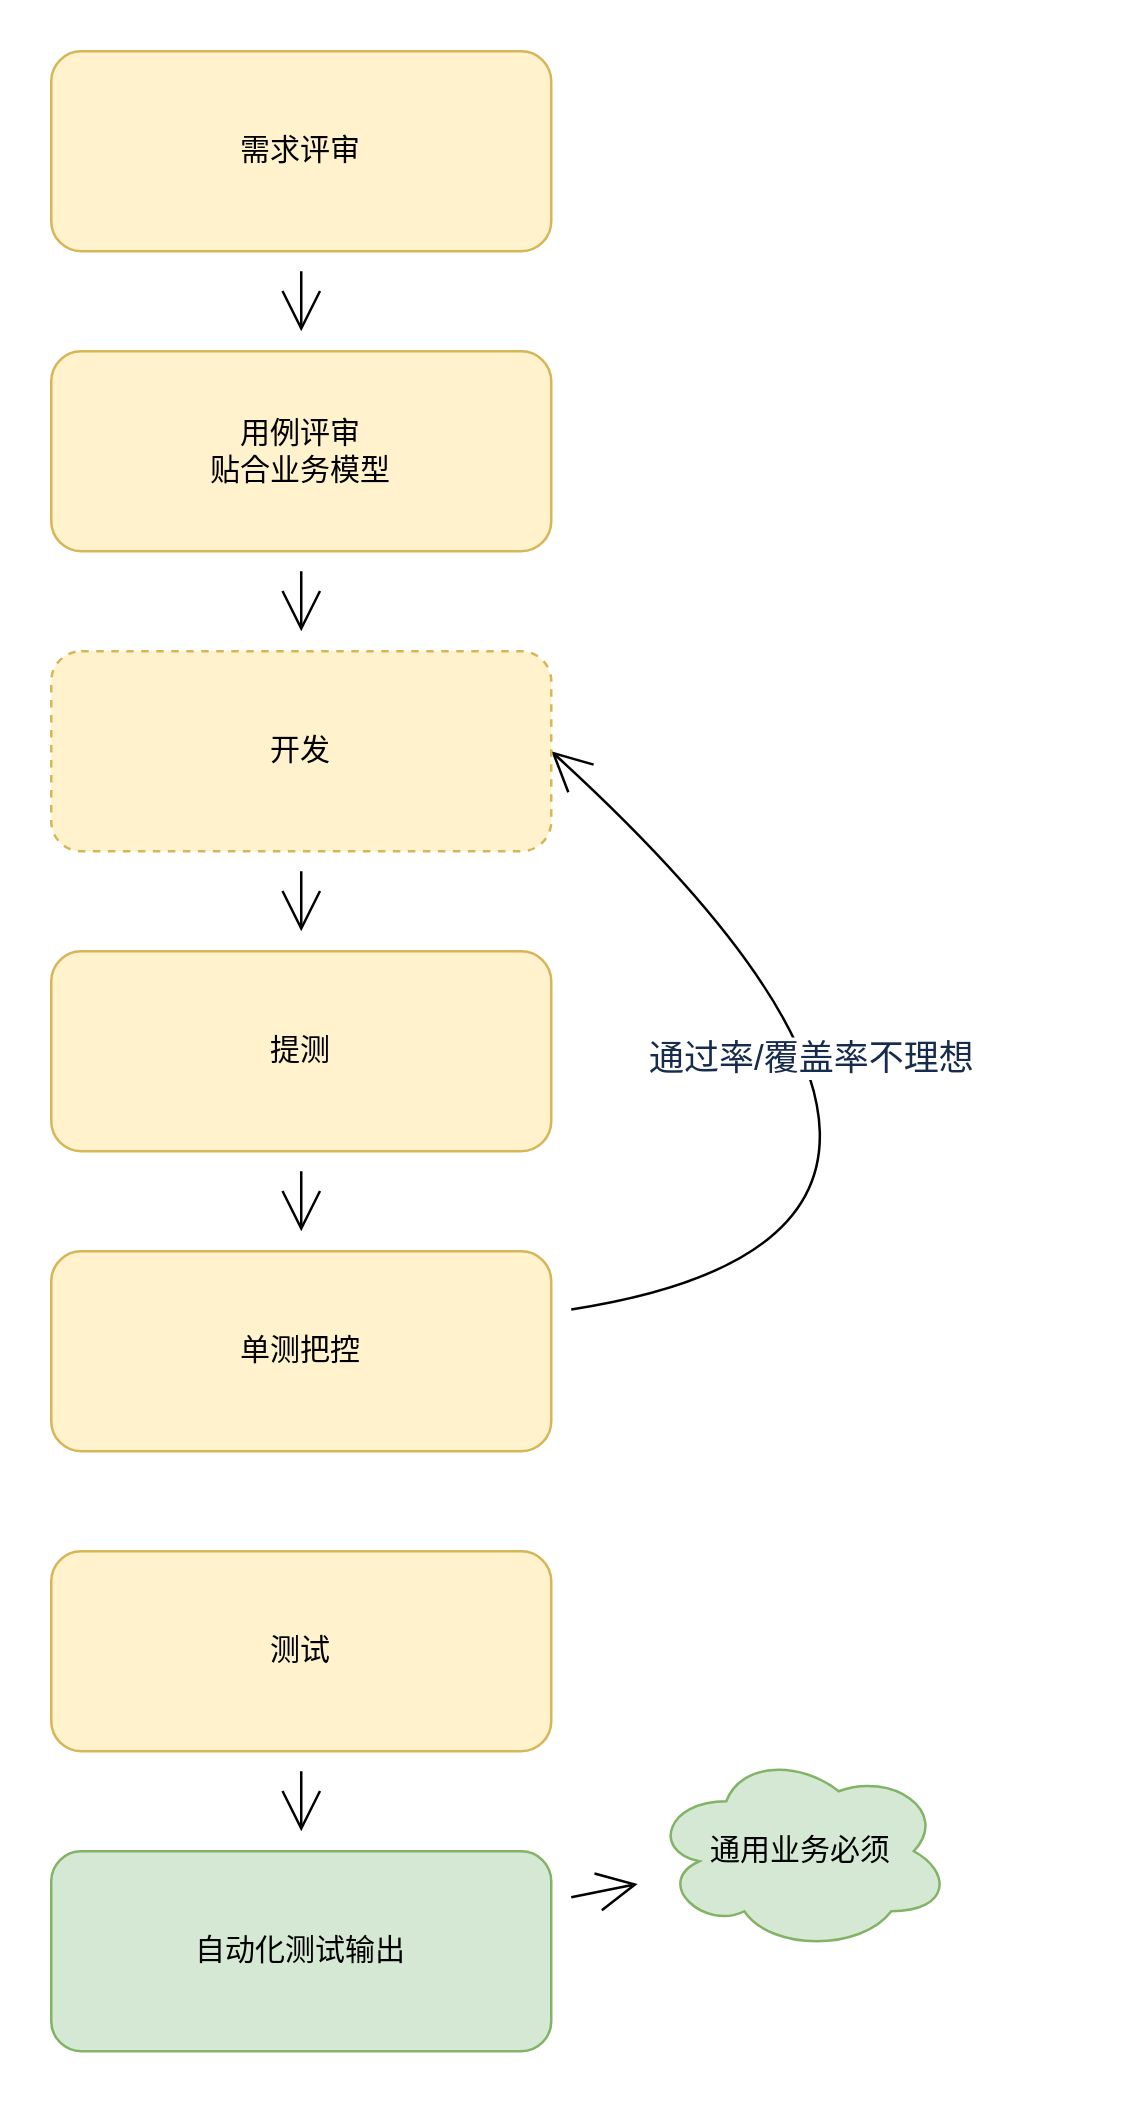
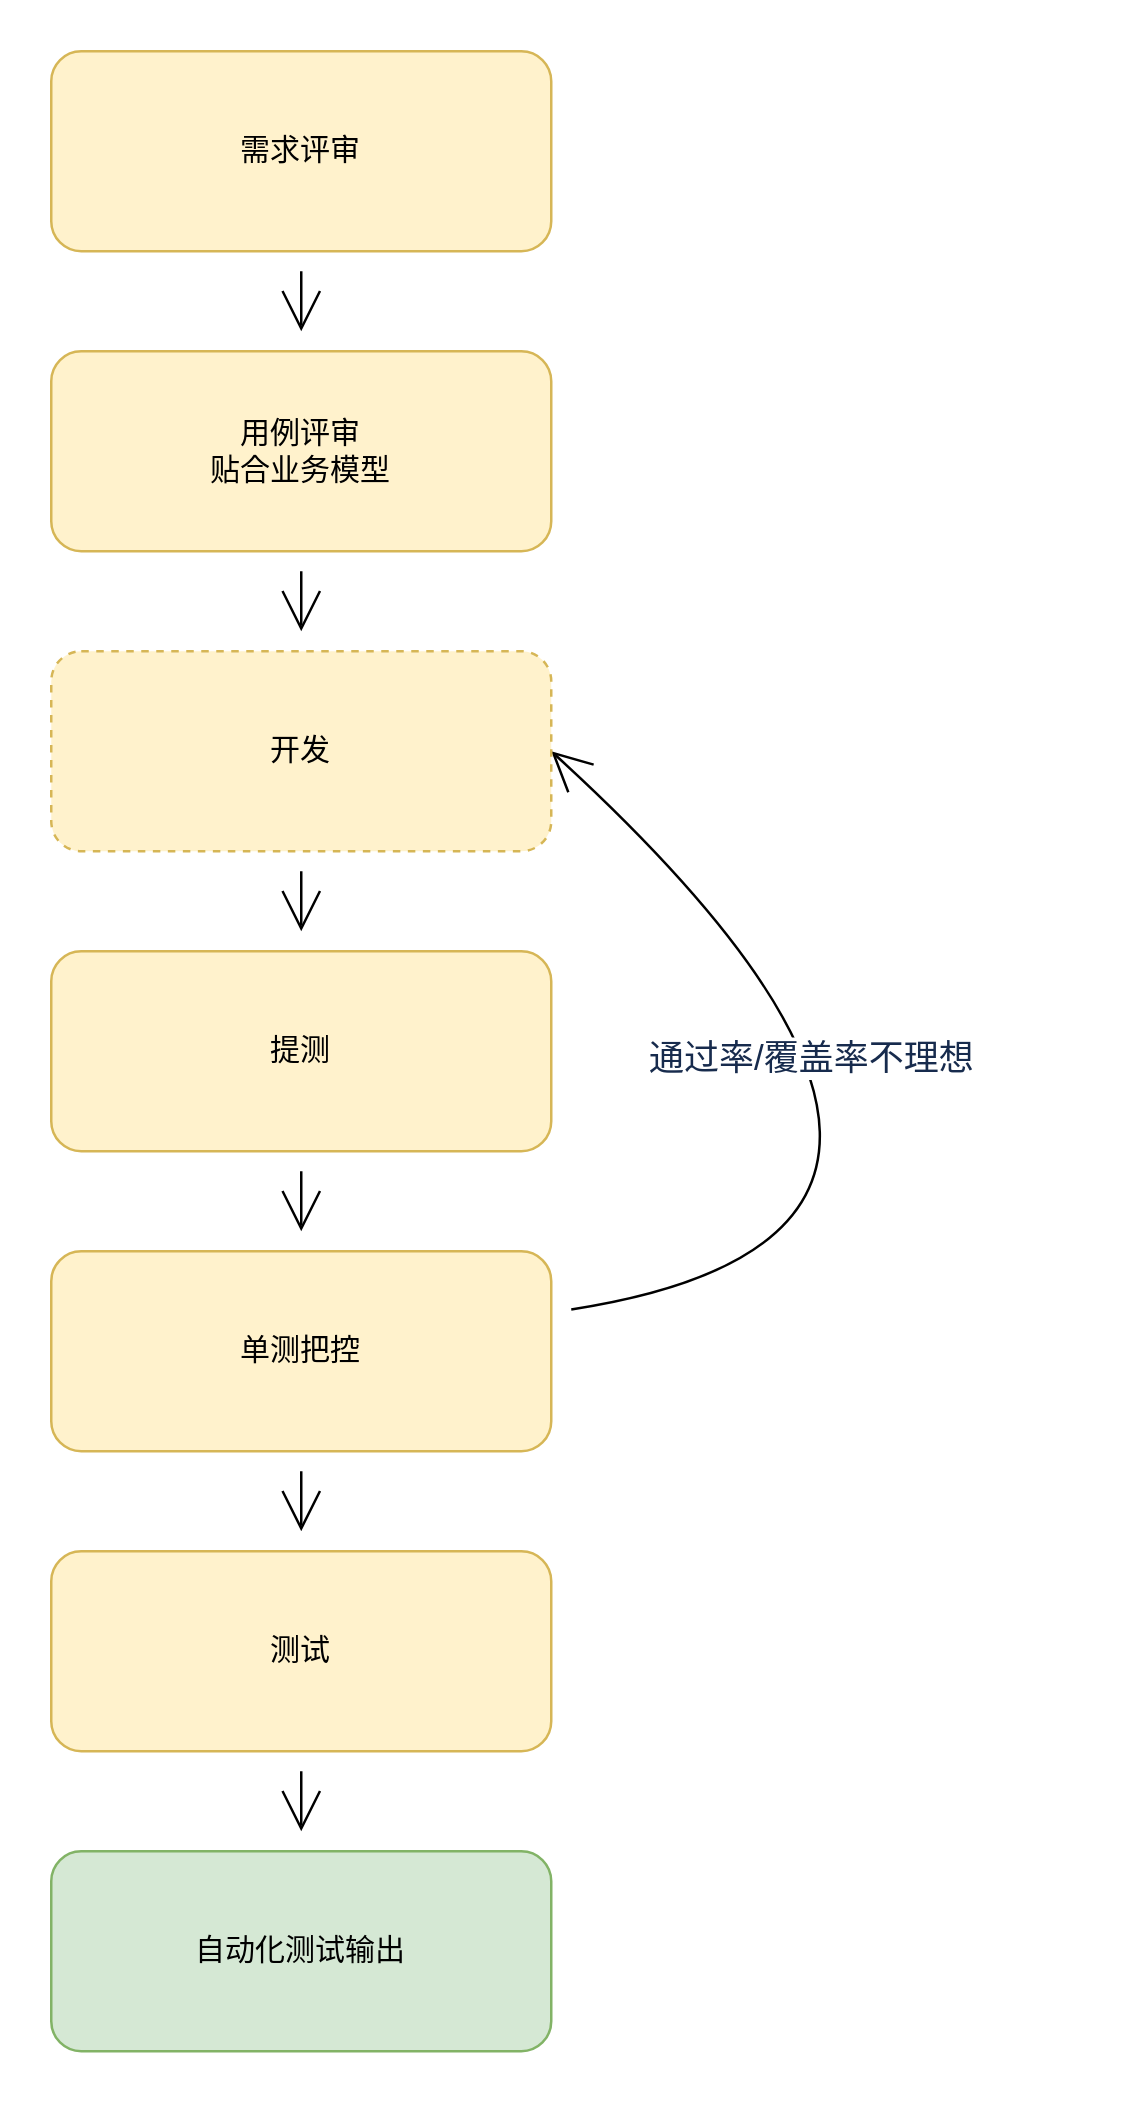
  <mxCell id="0" />
  <mxCell id="1" parent="0" />
  <mxCell id="2" value="" style="edgeStyle=none;curved=1;rounded=0;orthogonalLoop=1;jettySize=auto;html=1;endArrow=open;startSize=14;endSize=14;sourcePerimeterSpacing=8;targetPerimeterSpacing=8;" edge="1" parent="1" source="3" target="5"><mxGeometry relative="1" as="geometry" /></mxCell>
  <mxCell id="3" value="需求评审" style="rounded=1;whiteSpace=wrap;html=1;hachureGap=4;pointerEvents=0;fillColor=#fff2cc;strokeColor=#d6b656;" vertex="1" parent="1"><mxGeometry x="20" y="20" width="200" height="80" as="geometry" /></mxCell>
  <mxCell id="4" value="" style="edgeStyle=none;curved=1;rounded=0;orthogonalLoop=1;jettySize=auto;html=1;endArrow=open;startSize=14;endSize=14;sourcePerimeterSpacing=8;targetPerimeterSpacing=8;" edge="1" parent="1" source="5" target="13"><mxGeometry relative="1" as="geometry" /></mxCell>
  <mxCell id="5" value="用例评审&lt;br&gt;贴合业务模型" style="rounded=1;whiteSpace=wrap;html=1;hachureGap=4;pointerEvents=0;fillColor=#fff2cc;strokeColor=#d6b656;" vertex="1" parent="1"><mxGeometry x="20" y="140" width="200" height="80" as="geometry" /></mxCell>
  <mxCell id="6" value="" style="edgeStyle=none;curved=1;rounded=0;orthogonalLoop=1;jettySize=auto;html=1;endArrow=open;startSize=14;endSize=14;sourcePerimeterSpacing=8;targetPerimeterSpacing=8;" edge="1" parent="1" source="7" target="11"><mxGeometry relative="1" as="geometry" /></mxCell>
  <mxCell id="7" value="提测" style="rounded=1;whiteSpace=wrap;html=1;hachureGap=4;pointerEvents=0;fillColor=#fff2cc;strokeColor=#d6b656;" vertex="1" parent="1"><mxGeometry x="20" y="380" width="200" height="80" as="geometry" /></mxCell>
+ <mxCell id="8" value="" style="edgeStyle=none;curved=1;rounded=0;orthogonalLoop=1;jettySize=auto;html=1;endArrow=open;startSize=14;endSize=14;sourcePerimeterSpacing=8;targetPerimeterSpacing=8;" edge="1" parent="1" source="11" target="15"><mxGeometry relative="1" as="geometry" /></mxCell>
  <mxCell id="9" style="edgeStyle=none;curved=1;rounded=0;orthogonalLoop=1;jettySize=auto;html=1;entryX=1;entryY=0.5;entryDx=0;entryDy=0;endArrow=open;startSize=14;endSize=14;sourcePerimeterSpacing=8;targetPerimeterSpacing=8;" edge="1" parent="1" source="11" target="13"><mxGeometry relative="1" as="geometry"><Array as="points"><mxPoint x="430" y="492" /></Array></mxGeometry></mxCell>
  <mxCell id="10" value="&lt;span style=&quot;color: rgb(23 , 43 , 77) ; font-family: , , &amp;#34;segoe ui&amp;#34; , &amp;#34;roboto&amp;#34; , &amp;#34;oxygen&amp;#34; , &amp;#34;ubuntu&amp;#34; , &amp;#34;fira sans&amp;#34; , &amp;#34;droid sans&amp;#34; , &amp;#34;helvetica neue&amp;#34; , sans-serif ; font-size: 14px ; text-align: left&quot;&gt;通过率/覆盖率不理想&lt;/span&gt;" style="edgeLabel;html=1;align=center;verticalAlign=middle;resizable=0;points=[];" vertex="1" connectable="0" parent="9"><mxGeometry x="0.352" y="21" relative="1" as="geometry"><mxPoint x="1" as="offset" /></mxGeometry></mxCell>
  <mxCell id="11" value="单测把控" style="rounded=1;whiteSpace=wrap;html=1;hachureGap=4;pointerEvents=0;fillColor=#fff2cc;strokeColor=#d6b656;" vertex="1" parent="1"><mxGeometry x="20" y="500" width="200" height="80" as="geometry" /></mxCell>
  <mxCell id="12" value="" style="edgeStyle=none;curved=1;rounded=0;orthogonalLoop=1;jettySize=auto;html=1;endArrow=open;startSize=14;endSize=14;sourcePerimeterSpacing=8;targetPerimeterSpacing=8;" edge="1" parent="1" source="13" target="7"><mxGeometry relative="1" as="geometry" /></mxCell>
  <mxCell id="13" value="开发" style="rounded=1;whiteSpace=wrap;html=1;hachureGap=4;pointerEvents=0;fillColor=#fff2cc;strokeColor=#d6b656;dashed=1;" vertex="1" parent="1"><mxGeometry x="20" y="260" width="200" height="80" as="geometry" /></mxCell>
  <mxCell id="14" value="" style="edgeStyle=none;curved=1;rounded=0;orthogonalLoop=1;jettySize=auto;html=1;endArrow=open;startSize=14;endSize=14;sourcePerimeterSpacing=8;targetPerimeterSpacing=8;" edge="1" parent="1" source="15" target="17"><mxGeometry relative="1" as="geometry" /></mxCell>
  <mxCell id="15" value="测试" style="rounded=1;whiteSpace=wrap;html=1;hachureGap=4;pointerEvents=0;fillColor=#fff2cc;strokeColor=#d6b656;" vertex="1" parent="1"><mxGeometry x="20" y="620" width="200" height="80" as="geometry" /></mxCell>
- <mxCell id="16" value="" style="edgeStyle=none;curved=1;rounded=0;orthogonalLoop=1;jettySize=auto;html=1;endArrow=open;startSize=14;endSize=14;sourcePerimeterSpacing=8;targetPerimeterSpacing=8;" edge="1" parent="1" source="17" target="18"><mxGeometry relative="1" as="geometry" /></mxCell>
  <mxCell id="17" value="自动化测试输出" style="rounded=1;whiteSpace=wrap;html=1;hachureGap=4;pointerEvents=0;fillColor=#d5e8d4;strokeColor=#82b366;" vertex="1" parent="1"><mxGeometry x="20" y="740" width="200" height="80" as="geometry" /></mxCell>
- <mxCell id="18" value="通用业务必须" style="ellipse;shape=cloud;whiteSpace=wrap;html=1;rounded=1;strokeColor=#82b366;fillColor=#d5e8d4;hachureGap=4;" vertex="1" parent="1"><mxGeometry x="260" y="700" width="120" height="80" as="geometry" /></mxCell>
